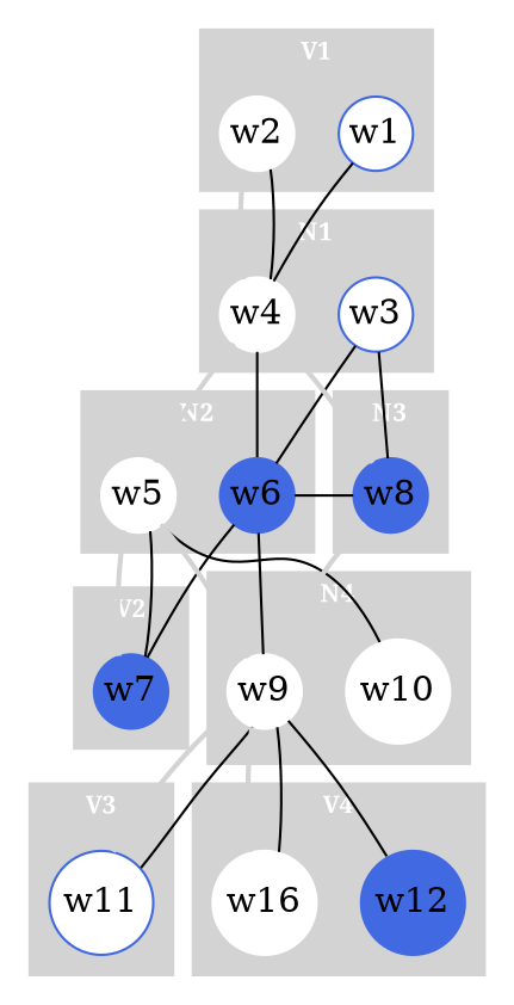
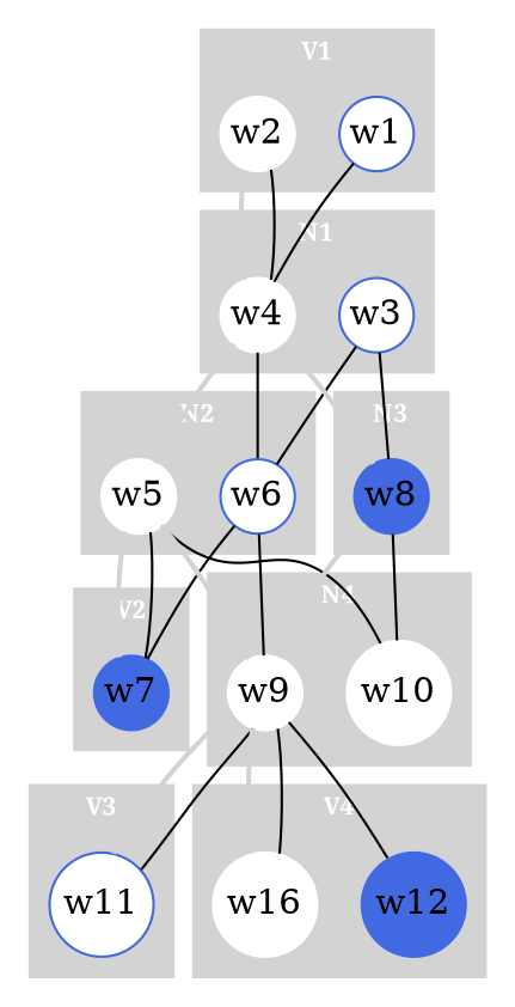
  graph {
    compound=true
    node [color=royalblue margin=0.0 shape=circle style=filled]
    w1 [fillcolor=white height=0.3 width=0.3]
    w2 [color=white height=0.3 width=0.3]
    w3 [fillcolor=white height=0.3 width=0.3]
    w4 [color=white height=0.3 width=0.3]
-   w6 [height=0.3 width=0.3]
+   w6 [height=0.3 width=0.3 fillcolor=white]
    w5 [color=white height=0.3 width=0.3]
    w7 [height=0.3 width=0.3]
    w10 [color=white height=0.3 width=0.3]
    w9 [color=white height=0.3 width=0.3]
    w8 [height=0.3 width=0.3]
    w11 [fillcolor=white height=0.3 width=0.3]
    w12 [height=0.3 width=0.3]
    n13 [color=white height=0.3 label=w16 width=0.3]
    subgraph cluster_1 {
      color=lightgrey
      fontcolor=white
      fontname=bold
      fontsize=10
      label=V1
      style=filled
      w1
      w2
    }
    subgraph cluster_2 {
      color=lightgrey
      fontcolor=white
      fontname=bold
      fontsize=10
      label=N1
      style=filled
      w3
      w4
    }
    subgraph cluster_3 {
      color=lightgrey
      fontcolor=white
      fontname=bold
      fontsize=10
      label=N2
      style=filled
      w6
      w5
    }
    subgraph cluster_4 {
      color=lightgrey
      fontcolor=white
      fontname=bold
      fontsize=10
      label=V2
      style=filled
      w7
    }
    subgraph cluster_5 {
      color=lightgrey
      fontcolor=white
      fontname=bold
      fontsize=10
      label=N4
      style=filled
      w10
      w9
    }
    subgraph cluster_6 {
      color=lightgrey
      fontcolor=white
      fontname=bold
      fontsize=10
      label=N3
      style=filled
      w8
    }
    subgraph cluster_7 {
      color=lightgrey
      fontcolor=white
      fontname=bold
      fontsize=10
      label=V3
      style=filled
      w11
    }
    subgraph cluster_8 {
      color=lightgrey
      fontcolor=white
      fontname=bold
      fontsize=10
      label=V4
      style=filled
      w12
      n13
    }
    w1 -- w4
    w2 -- w4 [color=lightgrey penwidth=2]
    w2 -- w4
    w3 -- w6
    w3 -- w8
    w4 -- w6
    w4 -- w5 [color=lightgrey penwidth=2]
    w4 -- w8 [color=lightgrey penwidth=2]
    w6 -- w7
    w6 -- w9
    w5 -- w7 [color=lightgrey penwidth=2]
    w5 -- w7
    w5 -- w10
    w5 -- w9 [color=lightgrey penwidth=2]
    w9 -- w8 [color=lightgrey penwidth=2]
    w9 -- w11 [color=lightgrey penwidth=2]
    w9 -- w11
    w9 -- w12
    w9 -- n13 [color=lightgrey penwidth=2]
    w9 -- n13
-   w8 -- w6
+   w8 -- w10
  }
